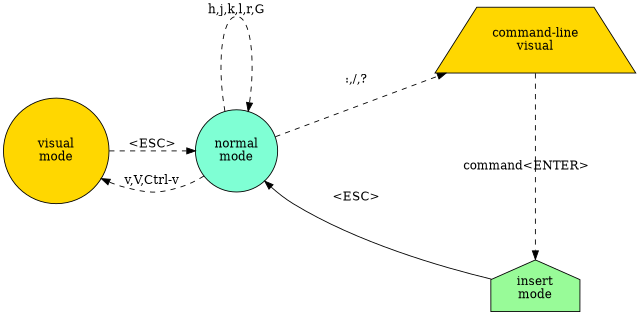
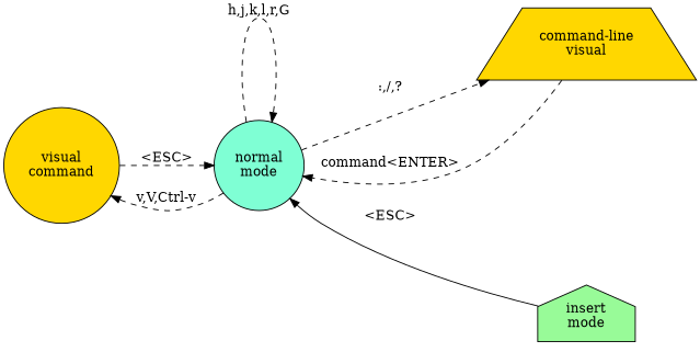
  digraph {
    nodesep=1.5
    rankdir=LR
    node [fillcolor=gold shape=circle style=filled]
    edge [style=dashed]
-   n1 [label="visual\nmode"]
+   n1 [label="visual\ncommand"]
    n2 [fillcolor=aquamarine label="normal\nmode"]
    n3 [fillcolor=palegreen label="insert\nmode" shape=house]
    n4 [label="command-line\nvisual" shape=trapezium]
    subgraph sub_1 {
      rank=same
      n1
    }
    subgraph sub_2 {
      rank=same
      n2
    }
    subgraph sub_3 {
      rank=same
      n3
      n4
    }
    n1 -> n2 [label="<ESC>"]
    n2 -> n1 [label="v,V,Ctrl-v"]
    n2 -> n2 [label="h,j,k,l,r,G"]
    n2 -> n4 [label=":,/,?"]
    n3 -> n2 [label="<ESC>" style=solid]
-   n4 -> n3 [label="command<ENTER>"]
+   n4 -> n2 [label="command<ENTER>"]
  }
